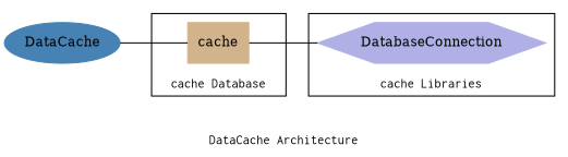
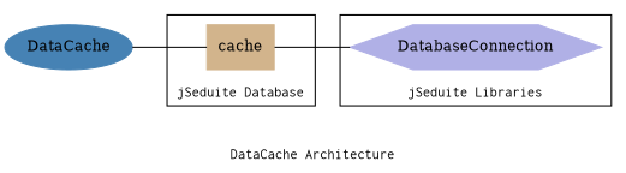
  digraph {
    fontname=Courier
    fontsize=12
    label="DataCache Architecture"
    rankdir=LR
    node [fontsize=12 style=filled]
    edge [arrowhead=none]
    n1 [color="#B0B0E6" label=DatabaseConnection shape=hexagon]
    n2 [color="#D2B48C" label=cache shape=box]
    n3 [color="#4682B4" label=DataCache shape=ellipse]
    subgraph cluster_1 {
-     label="cache Libraries"
+     label="jSeduite Libraries"
      labelloc=b
      n1
    }
    subgraph cluster_2 {
-     label="cache Database"
+     label="jSeduite Database"
      labelloc=b
      n2
    }
    n2 -> n1
    n3 -> n2
  }
